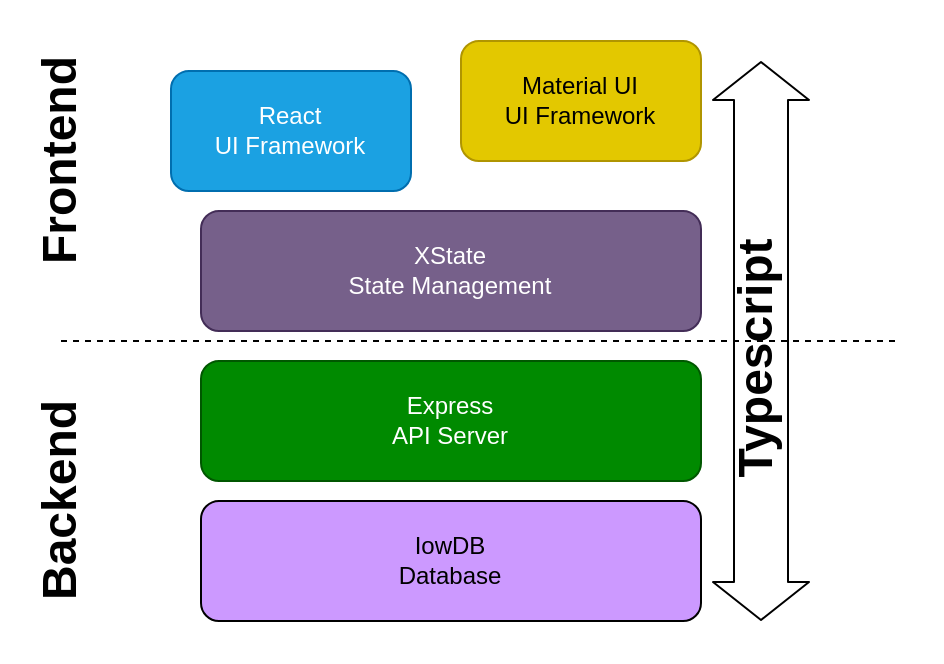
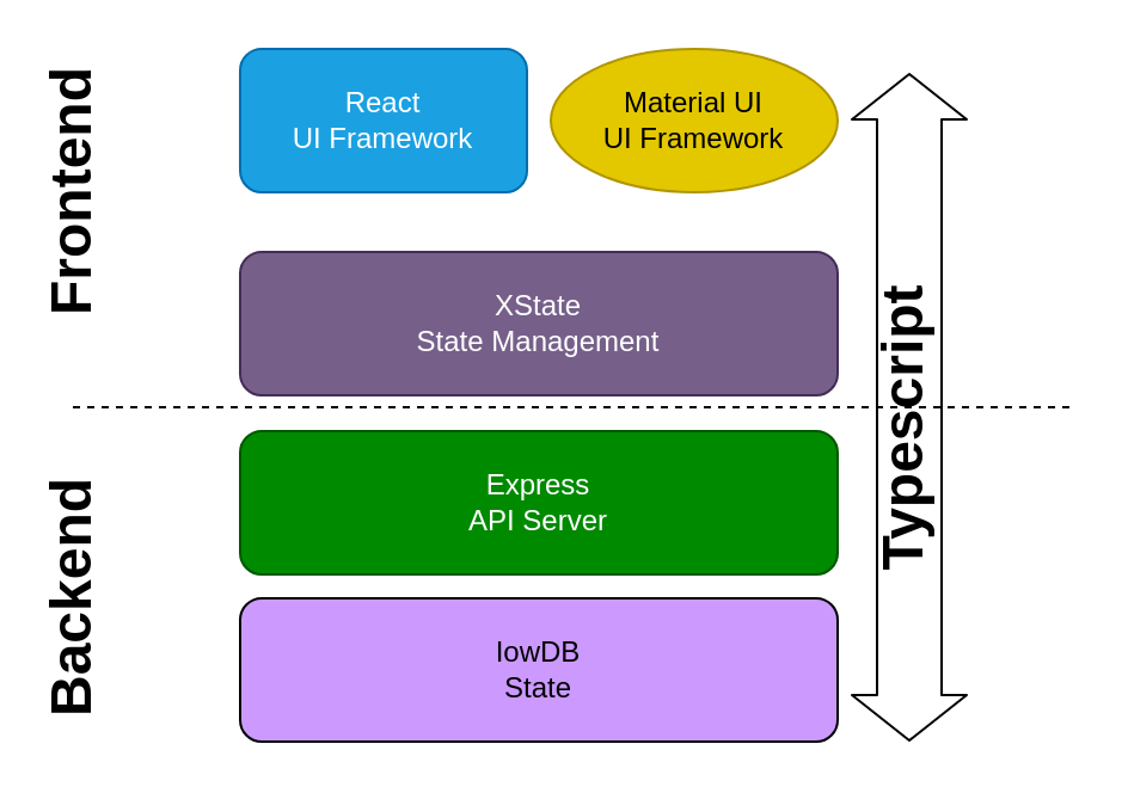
  <mxCell id="0" />
  <mxCell id="1" parent="0" />
- <mxCell id="2" value="React&lt;br&gt;UI Framework" style="rounded=1;whiteSpace=wrap;html=1;fillColor=#1ba1e2;strokeColor=#006EAF;fontColor=#ffffff;" vertex="1" parent="1"><mxGeometry x="85" y="35" width="120" height="60" as="geometry" /></mxCell>
- <mxCell id="3" value="Material UI&lt;br&gt;UI Framework" style="rounded=1;whiteSpace=wrap;html=1;fillColor=#e3c800;strokeColor=#B09500;fontColor=#000000;" vertex="1" parent="1"><mxGeometry x="230" y="20" width="120" height="60" as="geometry" /></mxCell>
+ <mxCell id="2" value="React&lt;br&gt;UI Framework" style="rounded=1;whiteSpace=wrap;html=1;fillColor=#1ba1e2;strokeColor=#006EAF;fontColor=#ffffff;" vertex="1" parent="1"><mxGeometry x="100" y="20" width="120" height="60" as="geometry" /></mxCell>
+ <mxCell id="3" value="Material UI&lt;br&gt;UI Framework" style="ellipse;whiteSpace=wrap;html=1;fillColor=#e3c800;strokeColor=#B09500;fontColor=#000000;" vertex="1" parent="1"><mxGeometry x="230" y="20" width="120" height="60" as="geometry" /></mxCell>
  <mxCell id="4" value="XState&lt;br&gt;State Management" style="rounded=1;whiteSpace=wrap;html=1;fillColor=#76608a;strokeColor=#432D57;fontColor=#ffffff;" vertex="1" parent="1"><mxGeometry x="100" y="105" width="250" height="60" as="geometry" /></mxCell>
  <mxCell id="5" value="Express&lt;br&gt;API Server" style="rounded=1;whiteSpace=wrap;html=1;fillColor=#008a00;strokeColor=#005700;fontColor=#ffffff;" vertex="1" parent="1"><mxGeometry x="100" y="180" width="250" height="60" as="geometry" /></mxCell>
- <mxCell id="6" value="IowDB&lt;br&gt;Database" style="rounded=1;whiteSpace=wrap;html=1;fillColor=#CC99FF;" vertex="1" parent="1"><mxGeometry x="100" y="250" width="250" height="60" as="geometry" /></mxCell>
+ <mxCell id="6" value="IowDB&lt;br&gt;State" style="rounded=1;whiteSpace=wrap;html=1;fillColor=#CC99FF;" vertex="1" parent="1"><mxGeometry x="100" y="250" width="250" height="60" as="geometry" /></mxCell>
  <mxCell id="7" value="" style="endArrow=none;dashed=1;html=1;" edge="1" parent="1"><mxGeometry width="50" height="50" relative="1" as="geometry"><mxPoint x="30" y="170" as="sourcePoint" /><mxPoint x="450" y="170" as="targetPoint" /></mxGeometry></mxCell>
  <mxCell id="8" value="&lt;b&gt;&lt;font style=&quot;font-size: 24px&quot;&gt;Backend&lt;/font&gt;&lt;/b&gt;" style="text;html=1;strokeColor=none;fillColor=none;align=center;verticalAlign=middle;whiteSpace=wrap;rounded=0;rotation=-90;direction=north;" vertex="1" parent="1"><mxGeometry x="20" y="230" width="20" height="40" as="geometry" /></mxCell>
  <mxCell id="9" value="&lt;b&gt;&lt;font style=&quot;font-size: 24px&quot;&gt;Frontend&lt;/font&gt;&lt;/b&gt;" style="text;html=1;strokeColor=none;fillColor=none;align=center;verticalAlign=middle;whiteSpace=wrap;rounded=0;rotation=-90;direction=north;" vertex="1" parent="1"><mxGeometry x="20" y="60" width="20" height="40" as="geometry" /></mxCell>
  <mxCell id="10" value="" style="shape=flexArrow;endArrow=classic;startArrow=classic;html=1;width=27;" edge="1" parent="1"><mxGeometry width="100" height="100" relative="1" as="geometry"><mxPoint x="380" y="310" as="sourcePoint" /><mxPoint x="380" y="30" as="targetPoint" /></mxGeometry></mxCell>
  <mxCell id="11" value="&lt;b&gt;&lt;font style=&quot;font-size: 24px&quot;&gt;Typescript&lt;/font&gt;&lt;/b&gt;" style="text;html=1;strokeColor=none;fillColor=none;align=center;verticalAlign=middle;whiteSpace=wrap;rounded=0;rotation=-90;direction=north;" vertex="1" parent="1"><mxGeometry x="368" y="159" width="20" height="40" as="geometry" /></mxCell>
